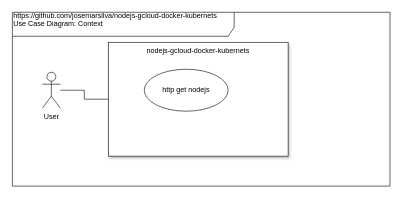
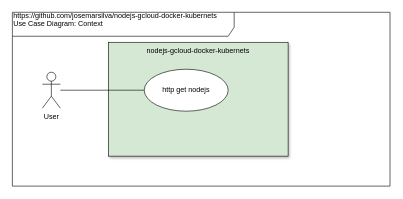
  <mxCell id="0" />
  <mxCell id="1" parent="0" />
  <mxCell id="2" value="https://github.com/josemarsilva/nodejs-gcloud-docker-kubernets&lt;br&gt;Use Case Diagram: Context&lt;br&gt;&lt;br&gt;" style="shape=umlFrame;whiteSpace=wrap;html=1;width=370;height=40;align=left;" parent="1" vertex="1"><mxGeometry x="20" y="20" width="630" height="290" as="geometry" /></mxCell>
- <mxCell id="3" value="nodejs-gcloud-docker-kubernets" style="whiteSpace=wrap;html=1;shadow=1;verticalAlign=top;" vertex="1" parent="1"><mxGeometry x="180" y="70" width="300" height="190" as="geometry" /></mxCell>
- <mxCell id="4" style="edgeStyle=orthogonalEdgeStyle;rounded=0;orthogonalLoop=1;jettySize=auto;html=1;endArrow=none;endFill=0;" edge="1" parent="1" source="5" target="3"><mxGeometry relative="1" as="geometry" /></mxCell>
+ <mxCell id="3" value="nodejs-gcloud-docker-kubernets" style="whiteSpace=wrap;html=1;shadow=1;verticalAlign=top;fillColor=#d5e8d4;" vertex="1" parent="1"><mxGeometry x="180" y="70" width="300" height="190" as="geometry" /></mxCell>
+ <mxCell id="4" style="edgeStyle=orthogonalEdgeStyle;rounded=0;orthogonalLoop=1;jettySize=auto;html=1;endArrow=none;endFill=0;" edge="1" parent="1" source="5" target="6"><mxGeometry relative="1" as="geometry" /></mxCell>
  <mxCell id="5" value="User" style="shape=umlActor;verticalLabelPosition=bottom;labelBackgroundColor=#ffffff;verticalAlign=top;html=1;" vertex="1" parent="1"><mxGeometry x="70" y="120" width="30" height="60" as="geometry" /></mxCell>
  <mxCell id="6" value="http get nodejs&lt;br&gt;" style="ellipse;whiteSpace=wrap;html=1;" vertex="1" parent="1"><mxGeometry x="240" y="115" width="140" height="70" as="geometry" /></mxCell>
